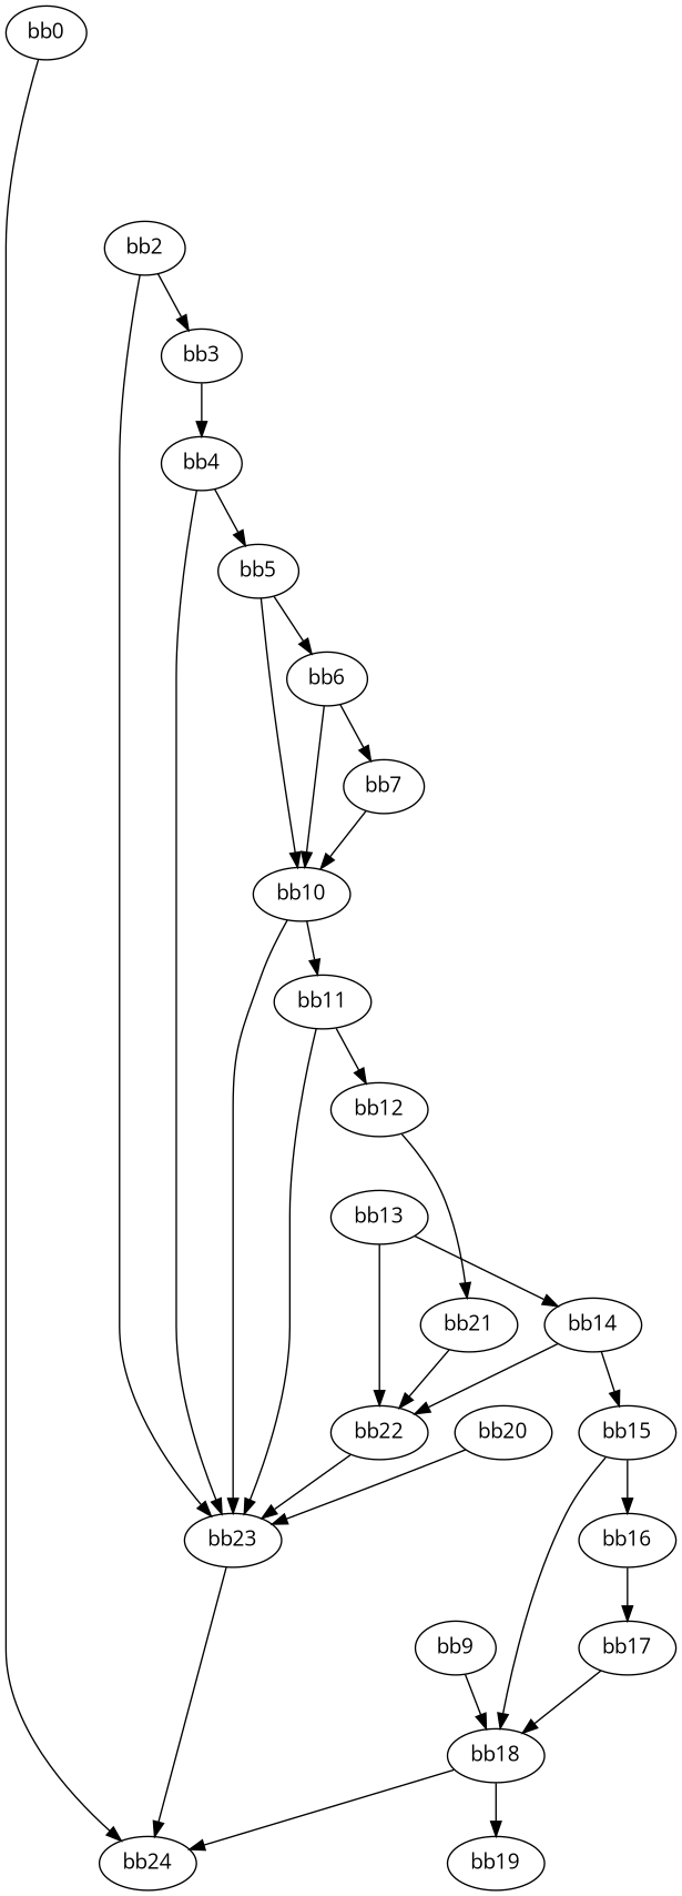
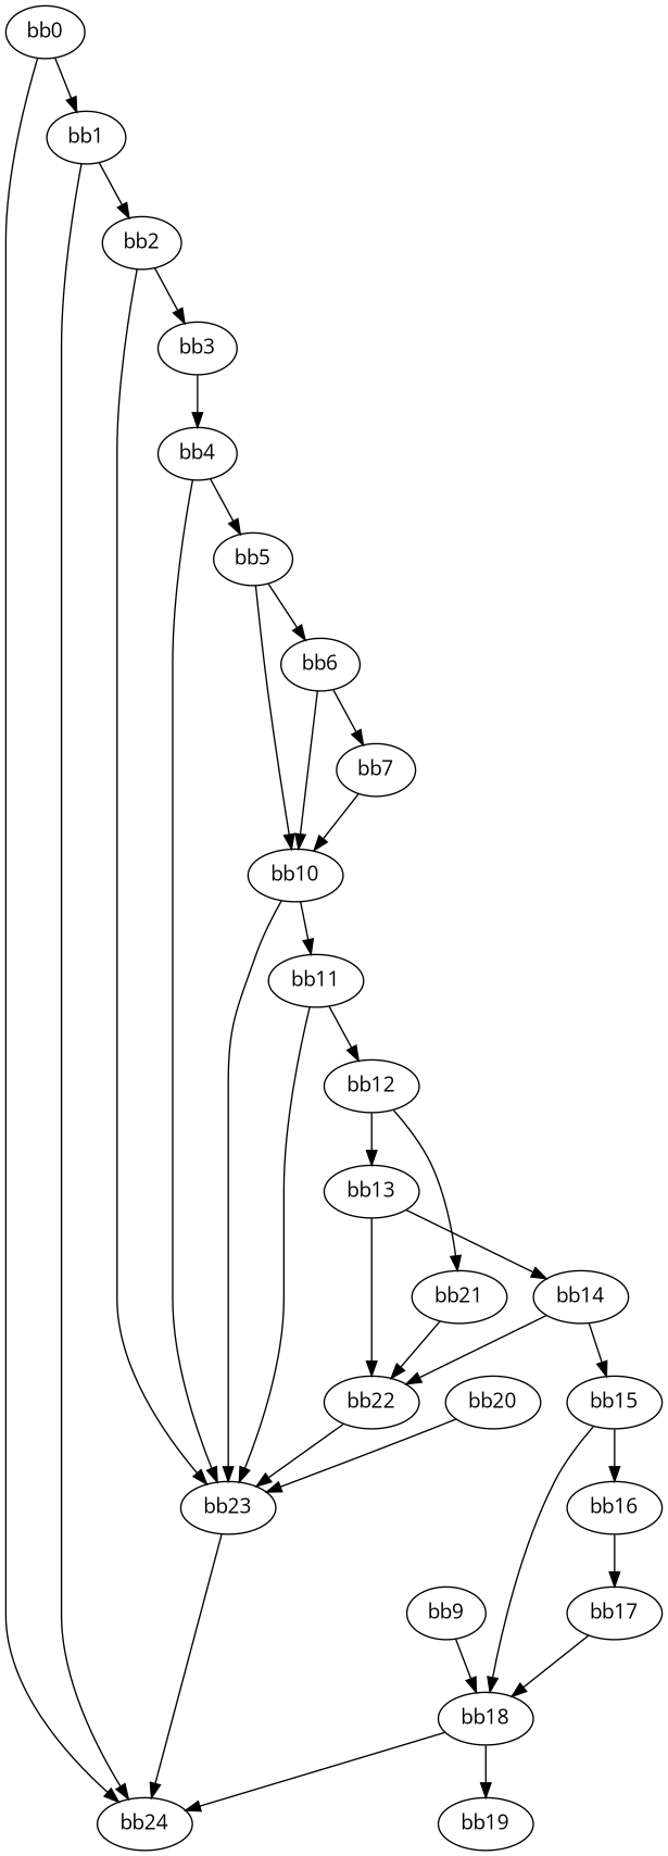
  digraph {
    fontname="Open Sans"
    node [fontname="Open Sans"]
    edge [fontname="Open Sans"]
    n1 [label="bb0\l"]
+   n2 [label="bb1\l"]
    n3 [label="bb24\l"]
    n4 [label="bb2\l"]
    n5 [label="bb3\l"]
    n6 [label="bb23\l"]
    n7 [label="bb4\l"]
    n8 [label="bb5\l"]
    n9 [label="bb6\l"]
    n10 [label="bb10\l"]
    n11 [label="bb7\l"]
    n12 [label="bb11\l"]
    n13 [label="bb9\l"]
    n14 [label="bb18\l"]
    n15 [label="bb19\l"]
    n16 [label="bb12\l"]
    n17 [label="bb13\l"]
    n18 [label="bb21\l"]
    n19 [label="bb14\l"]
    n20 [label="bb22\l"]
    n21 [label="bb15\l"]
    n22 [label="bb16\l"]
    n23 [label="bb17\l"]
    n24 [label="bb20\l"]
+   n1 -> n2
    n1 -> n3
+   n2 -> n3
+   n2 -> n4
    n4 -> n5
    n4 -> n6
    n5 -> n7
    n6 -> n3
    n7 -> n6
    n7 -> n8
    n8 -> n9
    n8 -> n10
    n9 -> n10
    n9 -> n11
    n10 -> n6
    n10 -> n12
    n11 -> n10
    n12 -> n6
    n12 -> n16
    n13 -> n14
    n14 -> n3
    n14 -> n15
+   n16 -> n17
    n16 -> n18
    n17 -> n19
    n17 -> n20
    n18 -> n20
    n19 -> n20
    n19 -> n21
    n20 -> n6
    n21 -> n14
    n21 -> n22
    n22 -> n23
    n23 -> n14
    n24 -> n6
  }
